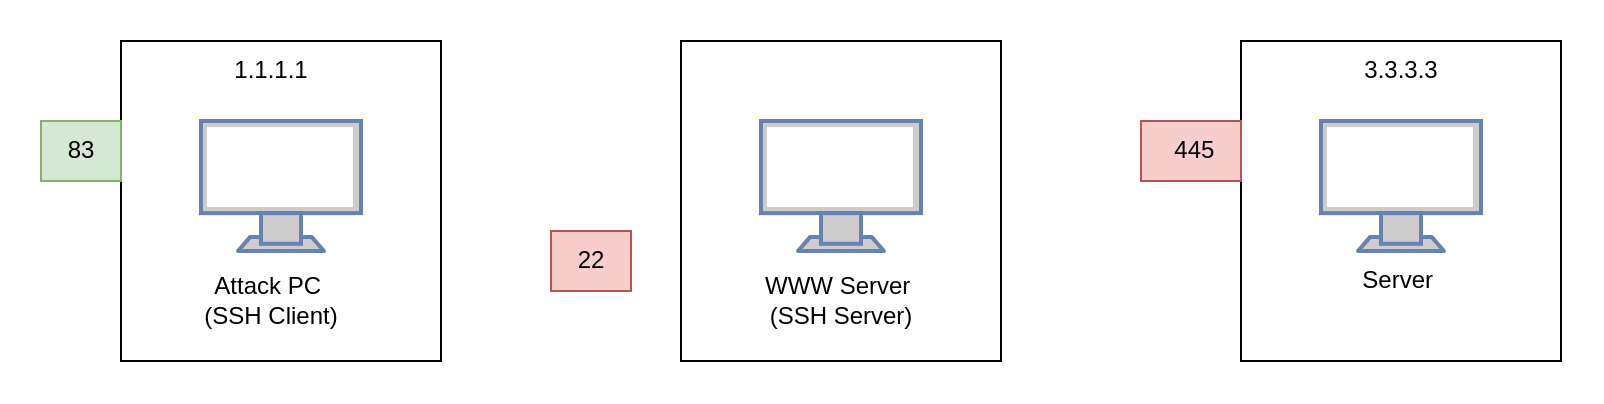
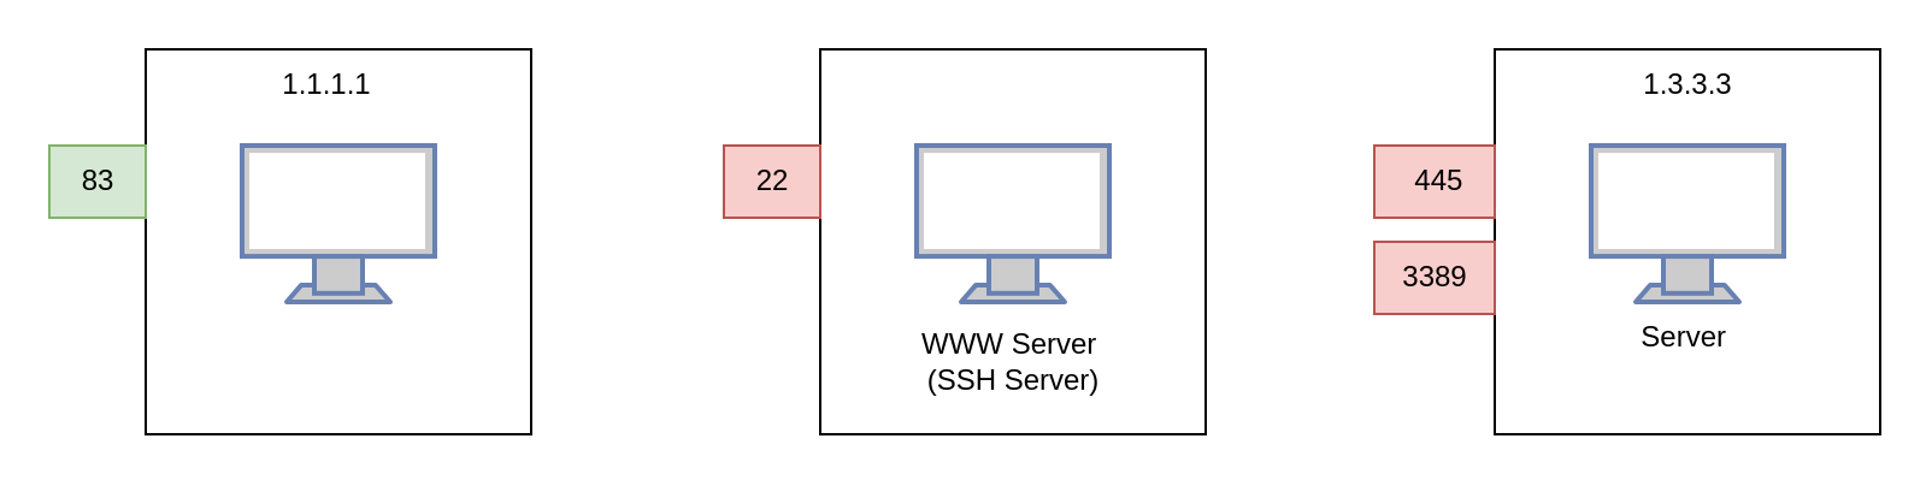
  <mxCell id="0" />
  <mxCell id="1" parent="0" />
  <mxCell id="2" value="" style="whiteSpace=wrap;html=1;aspect=fixed;" vertex="1" parent="1"><mxGeometry x="620" y="20" width="160" height="160" as="geometry" /></mxCell>
  <mxCell id="3" value="" style="whiteSpace=wrap;html=1;aspect=fixed;" vertex="1" parent="1"><mxGeometry x="340" y="20" width="160" height="160" as="geometry" /></mxCell>
  <mxCell id="4" value="" style="whiteSpace=wrap;html=1;aspect=fixed;" vertex="1" parent="1"><mxGeometry x="60" y="20" width="160" height="160" as="geometry" /></mxCell>
  <mxCell id="5" value="" style="fontColor=#0066CC;verticalAlign=top;verticalLabelPosition=bottom;labelPosition=center;align=center;html=1;outlineConnect=0;fillColor=#CCCCCC;strokeColor=#6881B3;gradientColor=none;gradientDirection=north;strokeWidth=2;shape=mxgraph.networks.monitor;" vertex="1" parent="1"><mxGeometry x="100" y="60" width="80" height="65" as="geometry" /></mxCell>
  <mxCell id="6" value="" style="fontColor=#0066CC;verticalAlign=top;verticalLabelPosition=bottom;labelPosition=center;align=center;html=1;outlineConnect=0;fillColor=#CCCCCC;strokeColor=#6881B3;gradientColor=none;gradientDirection=north;strokeWidth=2;shape=mxgraph.networks.monitor;" vertex="1" parent="1"><mxGeometry x="660" y="60" width="80" height="65" as="geometry" /></mxCell>
  <mxCell id="7" value="" style="fontColor=#0066CC;verticalAlign=top;verticalLabelPosition=bottom;labelPosition=center;align=center;html=1;outlineConnect=0;fillColor=#CCCCCC;strokeColor=#6881B3;gradientColor=none;gradientDirection=north;strokeWidth=2;shape=mxgraph.networks.monitor;" vertex="1" parent="1"><mxGeometry x="380" y="60" width="80" height="65" as="geometry" /></mxCell>
- <mxCell id="8" value="Attack PC&amp;nbsp;&lt;div&gt;(SSH Client)&lt;/div&gt;" style="text;html=1;align=center;verticalAlign=middle;resizable=0;points=[];autosize=1;strokeColor=none;fillColor=none;" vertex="1" parent="1"><mxGeometry x="90" y="130" width="90" height="40" as="geometry" /></mxCell>
  <mxCell id="9" value="83" style="text;html=1;align=center;verticalAlign=middle;resizable=0;points=[];autosize=1;strokeColor=#82b366;fillColor=#d5e8d4;labelBackgroundColor=none;" vertex="1" parent="1"><mxGeometry x="20" y="60" width="40" height="30" as="geometry" /></mxCell>
  <mxCell id="10" value="WWW Server&amp;nbsp;&lt;div&gt;(SSH Server)&lt;/div&gt;" style="text;html=1;align=center;verticalAlign=middle;resizable=0;points=[];autosize=1;strokeColor=none;fillColor=none;" vertex="1" parent="1"><mxGeometry x="370" y="130" width="100" height="40" as="geometry" /></mxCell>
  <mxCell id="11" value="Server&amp;nbsp;" style="text;html=1;align=center;verticalAlign=middle;resizable=0;points=[];autosize=1;strokeColor=none;fillColor=none;" vertex="1" parent="1"><mxGeometry x="670" y="125" width="60" height="30" as="geometry" /></mxCell>
  <mxCell id="12" value="&amp;nbsp; 445&amp;nbsp;" style="text;html=1;align=center;verticalAlign=middle;resizable=0;points=[];autosize=1;strokeColor=#b85450;fillColor=#f8cecc;labelBackgroundColor=none;" vertex="1" parent="1"><mxGeometry x="570" y="60" width="50" height="30" as="geometry" /></mxCell>
+ <mxCell id="13" value="3389" style="text;html=1;align=center;verticalAlign=middle;resizable=0;points=[];autosize=1;strokeColor=#b85450;fillColor=#f8cecc;labelBackgroundColor=none;" vertex="1" parent="1"><mxGeometry x="570" y="100" width="50" height="30" as="geometry" /></mxCell>
  <mxCell id="14" value="1.1.1.1" style="text;html=1;align=center;verticalAlign=middle;resizable=0;points=[];autosize=1;strokeColor=none;fillColor=none;" vertex="1" parent="1"><mxGeometry x="105" y="20" width="60" height="30" as="geometry" /></mxCell>
- <mxCell id="15" value="3.3.3.3" style="text;html=1;align=center;verticalAlign=middle;resizable=0;points=[];autosize=1;strokeColor=none;fillColor=none;" vertex="1" parent="1"><mxGeometry x="670" y="20" width="60" height="30" as="geometry" /></mxCell>
- <mxCell id="16" value="22" style="text;html=1;align=center;verticalAlign=middle;resizable=0;points=[];autosize=1;strokeColor=#b85450;fillColor=#f8cecc;labelBackgroundColor=none;" vertex="1" parent="1"><mxGeometry x="275" y="115" width="40" height="30" as="geometry" /></mxCell>
+ <mxCell id="15" value="1.3.3.3" style="text;html=1;align=center;verticalAlign=middle;resizable=0;points=[];autosize=1;strokeColor=none;fillColor=none;" vertex="1" parent="1"><mxGeometry x="670" y="20" width="60" height="30" as="geometry" /></mxCell>
+ <mxCell id="16" value="22" style="text;html=1;align=center;verticalAlign=middle;resizable=0;points=[];autosize=1;strokeColor=#b85450;fillColor=#f8cecc;labelBackgroundColor=none;" vertex="1" parent="1"><mxGeometry x="300" y="60" width="40" height="30" as="geometry" /></mxCell>
